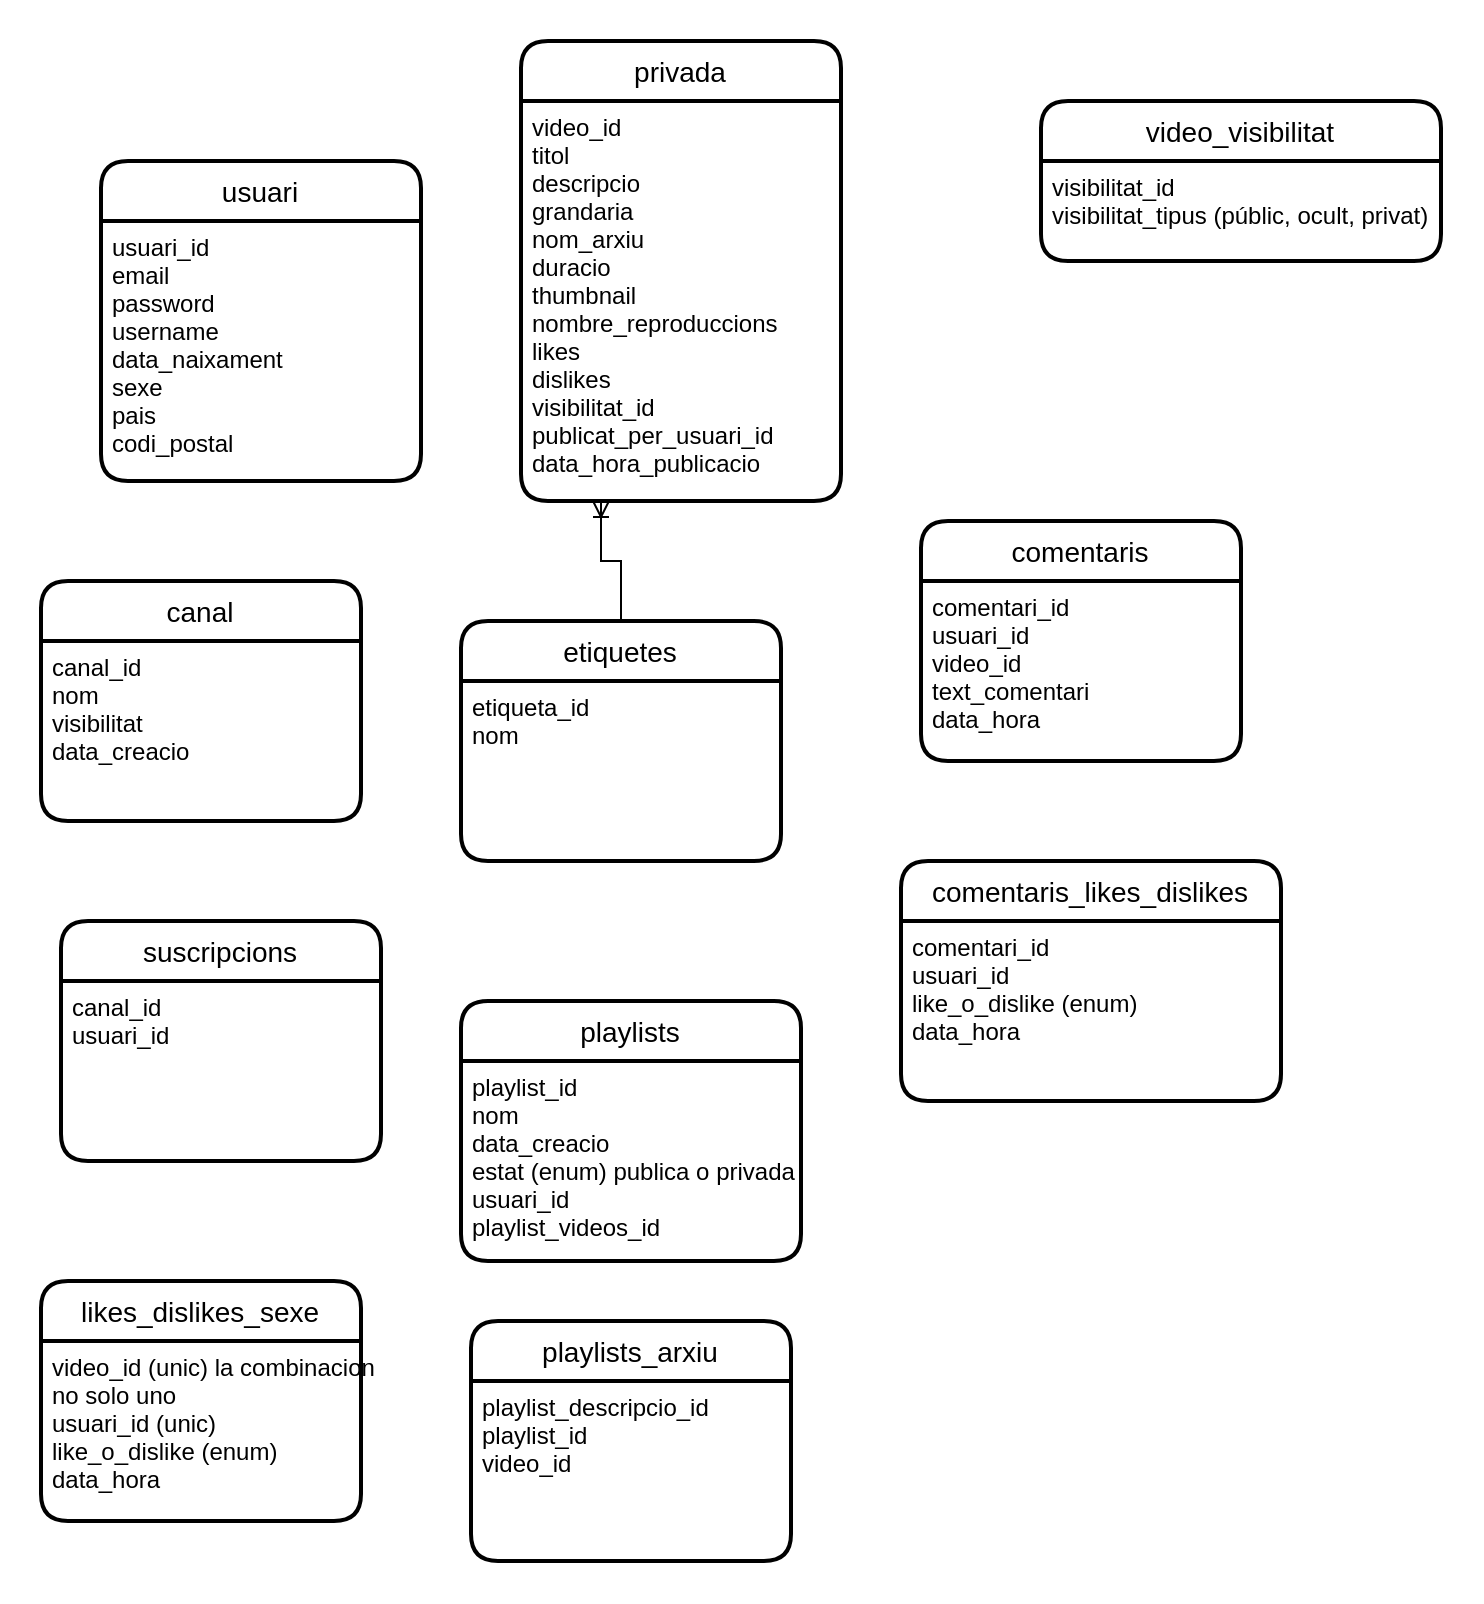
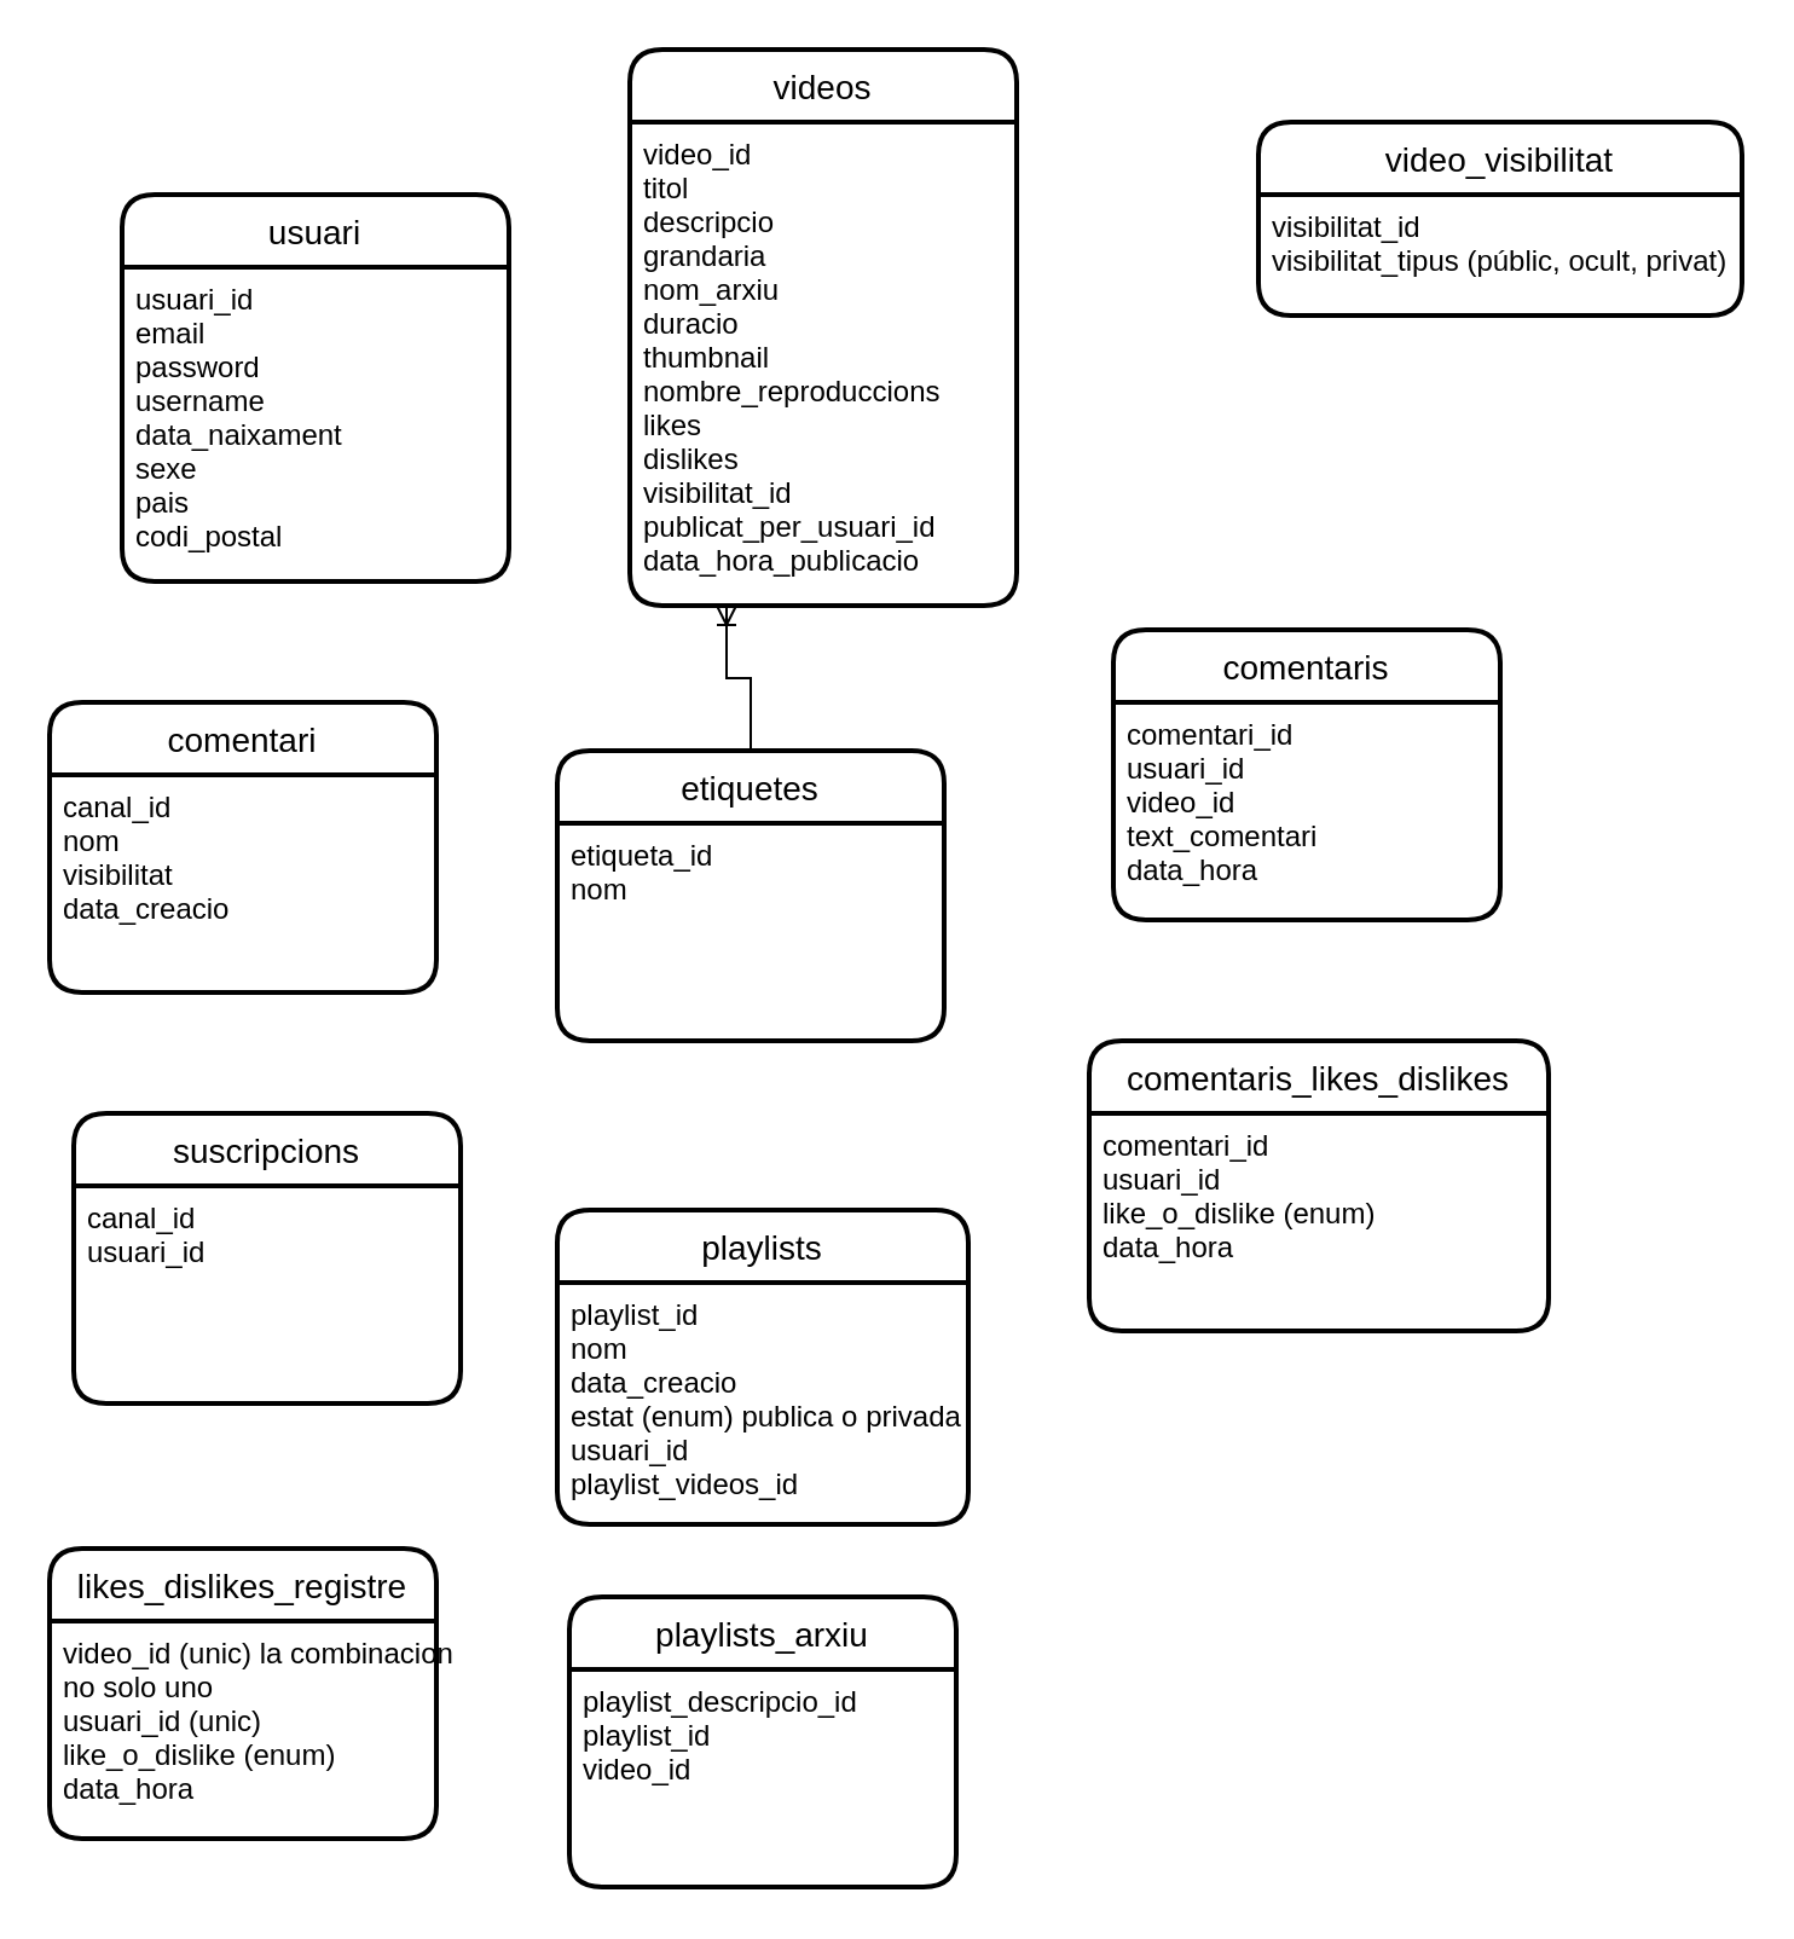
  <mxCell id="0" />
  <mxCell id="1" parent="0" />
  <mxCell id="2" value="usuari" style="swimlane;childLayout=stackLayout;horizontal=1;startSize=30;horizontalStack=0;rounded=1;fontSize=14;fontStyle=0;strokeWidth=2;resizeParent=0;resizeLast=1;shadow=0;dashed=0;align=center;" vertex="1" parent="1"><mxGeometry x="50" y="80" width="160" height="160" as="geometry" /></mxCell>
  <mxCell id="3" value="usuari_id&#10;email&#10;password&#10;username&#10;data_naixament&#10;sexe&#10;pais&#10;codi_postal" style="align=left;strokeColor=none;fillColor=none;spacingLeft=4;fontSize=12;verticalAlign=top;resizable=0;rotatable=0;part=1;" vertex="1" parent="2"><mxGeometry y="30" width="160" height="130" as="geometry" /></mxCell>
- <mxCell id="4" value="privada" style="swimlane;childLayout=stackLayout;horizontal=1;startSize=30;horizontalStack=0;rounded=1;fontSize=14;fontStyle=0;strokeWidth=2;resizeParent=0;resizeLast=1;shadow=0;dashed=0;align=center;" vertex="1" parent="1"><mxGeometry x="260" y="20" width="160" height="230" as="geometry" /></mxCell>
+ <mxCell id="4" value="videos" style="swimlane;childLayout=stackLayout;horizontal=1;startSize=30;horizontalStack=0;rounded=1;fontSize=14;fontStyle=0;strokeWidth=2;resizeParent=0;resizeLast=1;shadow=0;dashed=0;align=center;" vertex="1" parent="1"><mxGeometry x="260" y="20" width="160" height="230" as="geometry" /></mxCell>
  <mxCell id="5" value="video_id&#10;titol&#10;descripcio&#10;grandaria&#10;nom_arxiu&#10;duracio&#10;thumbnail&#10;nombre_reproduccions&#10;likes&#10;dislikes&#10;visibilitat_id&#10;publicat_per_usuari_id&#10;data_hora_publicacio" style="align=left;strokeColor=none;fillColor=none;spacingLeft=4;fontSize=12;verticalAlign=top;resizable=0;rotatable=0;part=1;" vertex="1" parent="4"><mxGeometry y="30" width="160" height="200" as="geometry" /></mxCell>
  <mxCell id="6" value="video_visibilitat" style="swimlane;childLayout=stackLayout;horizontal=1;startSize=30;horizontalStack=0;rounded=1;fontSize=14;fontStyle=0;strokeWidth=2;resizeParent=0;resizeLast=1;shadow=0;dashed=0;align=center;" vertex="1" parent="1"><mxGeometry x="520" y="50" width="200" height="80" as="geometry" /></mxCell>
  <mxCell id="7" value="visibilitat_id&#10;visibilitat_tipus (públic, ocult, privat)&#10;" style="align=left;strokeColor=none;fillColor=none;spacingLeft=4;fontSize=12;verticalAlign=top;resizable=0;rotatable=0;part=1;" vertex="1" parent="6"><mxGeometry y="30" width="200" height="50" as="geometry" /></mxCell>
  <mxCell id="8" value="etiquetes" style="swimlane;childLayout=stackLayout;horizontal=1;startSize=30;horizontalStack=0;rounded=1;fontSize=14;fontStyle=0;strokeWidth=2;resizeParent=0;resizeLast=1;shadow=0;dashed=0;align=center;" vertex="1" parent="1"><mxGeometry x="230" y="310" width="160" height="120" as="geometry" /></mxCell>
  <mxCell id="9" value="etiqueta_id&#10;nom" style="align=left;strokeColor=none;fillColor=none;spacingLeft=4;fontSize=12;verticalAlign=top;resizable=0;rotatable=0;part=1;" vertex="1" parent="8"><mxGeometry y="30" width="160" height="90" as="geometry" /></mxCell>
  <mxCell id="10" value="" style="edgeStyle=orthogonalEdgeStyle;fontSize=12;html=1;endArrow=ERoneToMany;rounded=0;entryX=0.25;entryY=1;entryDx=0;entryDy=0;" edge="1" parent="1" source="8" target="5"><mxGeometry width="100" height="100" relative="1" as="geometry"><mxPoint x="200" y="350" as="sourcePoint" /><mxPoint x="270" y="240" as="targetPoint" /></mxGeometry></mxCell>
- <mxCell id="11" value="canal" style="swimlane;childLayout=stackLayout;horizontal=1;startSize=30;horizontalStack=0;rounded=1;fontSize=14;fontStyle=0;strokeWidth=2;resizeParent=0;resizeLast=1;shadow=0;dashed=0;align=center;" vertex="1" parent="1"><mxGeometry x="20" y="290" width="160" height="120" as="geometry" /></mxCell>
+ <mxCell id="11" value="comentari" style="swimlane;childLayout=stackLayout;horizontal=1;startSize=30;horizontalStack=0;rounded=1;fontSize=14;fontStyle=0;strokeWidth=2;resizeParent=0;resizeLast=1;shadow=0;dashed=0;align=center;" vertex="1" parent="1"><mxGeometry x="20" y="290" width="160" height="120" as="geometry" /></mxCell>
  <mxCell id="12" value="canal_id&#10;nom&#10;visibilitat&#10;data_creacio" style="align=left;strokeColor=none;fillColor=none;spacingLeft=4;fontSize=12;verticalAlign=top;resizable=0;rotatable=0;part=1;" vertex="1" parent="11"><mxGeometry y="30" width="160" height="90" as="geometry" /></mxCell>
  <mxCell id="13" value="suscripcions" style="swimlane;childLayout=stackLayout;horizontal=1;startSize=30;horizontalStack=0;rounded=1;fontSize=14;fontStyle=0;strokeWidth=2;resizeParent=0;resizeLast=1;shadow=0;dashed=0;align=center;" vertex="1" parent="1"><mxGeometry x="30" y="460" width="160" height="120" as="geometry" /></mxCell>
  <mxCell id="14" value="canal_id&#10;usuari_id" style="align=left;strokeColor=none;fillColor=none;spacingLeft=4;fontSize=12;verticalAlign=top;resizable=0;rotatable=0;part=1;" vertex="1" parent="13"><mxGeometry y="30" width="160" height="90" as="geometry" /></mxCell>
- <mxCell id="15" value="likes_dislikes_sexe" style="swimlane;childLayout=stackLayout;horizontal=1;startSize=30;horizontalStack=0;rounded=1;fontSize=14;fontStyle=0;strokeWidth=2;resizeParent=0;resizeLast=1;shadow=0;dashed=0;align=center;" vertex="1" parent="1"><mxGeometry x="20" y="640" width="160" height="120" as="geometry" /></mxCell>
+ <mxCell id="15" value="likes_dislikes_registre" style="swimlane;childLayout=stackLayout;horizontal=1;startSize=30;horizontalStack=0;rounded=1;fontSize=14;fontStyle=0;strokeWidth=2;resizeParent=0;resizeLast=1;shadow=0;dashed=0;align=center;" vertex="1" parent="1"><mxGeometry x="20" y="640" width="160" height="120" as="geometry" /></mxCell>
  <mxCell id="16" value="video_id (unic) la combinacion&#10;no solo uno&#10;usuari_id (unic)&#10;like_o_dislike (enum)&#10;data_hora" style="align=left;strokeColor=none;fillColor=none;spacingLeft=4;fontSize=12;verticalAlign=top;resizable=0;rotatable=0;part=1;" vertex="1" parent="15"><mxGeometry y="30" width="160" height="90" as="geometry" /></mxCell>
  <mxCell id="17" value="playlists" style="swimlane;childLayout=stackLayout;horizontal=1;startSize=30;horizontalStack=0;rounded=1;fontSize=14;fontStyle=0;strokeWidth=2;resizeParent=0;resizeLast=1;shadow=0;dashed=0;align=center;" vertex="1" parent="1"><mxGeometry x="230" y="500" width="170" height="130" as="geometry" /></mxCell>
  <mxCell id="18" value="playlist_id&#10;nom&#10;data_creacio&#10;estat (enum) publica o privada&#10;usuari_id&#10;playlist_videos_id" style="align=left;strokeColor=none;fillColor=none;spacingLeft=4;fontSize=12;verticalAlign=top;resizable=0;rotatable=0;part=1;" vertex="1" parent="17"><mxGeometry y="30" width="170" height="100" as="geometry" /></mxCell>
  <mxCell id="19" value="playlists_arxiu" style="swimlane;childLayout=stackLayout;horizontal=1;startSize=30;horizontalStack=0;rounded=1;fontSize=14;fontStyle=0;strokeWidth=2;resizeParent=0;resizeLast=1;shadow=0;dashed=0;align=center;" vertex="1" parent="1"><mxGeometry x="235" y="660" width="160" height="120" as="geometry" /></mxCell>
  <mxCell id="20" value="playlist_descripcio_id&#10;playlist_id&#10;video_id" style="align=left;strokeColor=none;fillColor=none;spacingLeft=4;fontSize=12;verticalAlign=top;resizable=0;rotatable=0;part=1;" vertex="1" parent="19"><mxGeometry y="30" width="160" height="90" as="geometry" /></mxCell>
  <mxCell id="21" value="comentaris" style="swimlane;childLayout=stackLayout;horizontal=1;startSize=30;horizontalStack=0;rounded=1;fontSize=14;fontStyle=0;strokeWidth=2;resizeParent=0;resizeLast=1;shadow=0;dashed=0;align=center;" vertex="1" parent="1"><mxGeometry x="460" y="260" width="160" height="120" as="geometry" /></mxCell>
  <mxCell id="22" value="comentari_id&#10;usuari_id&#10;video_id&#10;text_comentari&#10;data_hora&#10;" style="align=left;strokeColor=none;fillColor=none;spacingLeft=4;fontSize=12;verticalAlign=top;resizable=0;rotatable=0;part=1;" vertex="1" parent="21"><mxGeometry y="30" width="160" height="90" as="geometry" /></mxCell>
  <mxCell id="23" value="comentaris_likes_dislikes" style="swimlane;childLayout=stackLayout;horizontal=1;startSize=30;horizontalStack=0;rounded=1;fontSize=14;fontStyle=0;strokeWidth=2;resizeParent=0;resizeLast=1;shadow=0;dashed=0;align=center;" vertex="1" parent="1"><mxGeometry x="450" y="430" width="190" height="120" as="geometry" /></mxCell>
  <mxCell id="24" value="comentari_id&#10;usuari_id&#10;like_o_dislike (enum)&#10;data_hora" style="align=left;strokeColor=none;fillColor=none;spacingLeft=4;fontSize=12;verticalAlign=top;resizable=0;rotatable=0;part=1;" vertex="1" parent="23"><mxGeometry y="30" width="190" height="90" as="geometry" /></mxCell>
